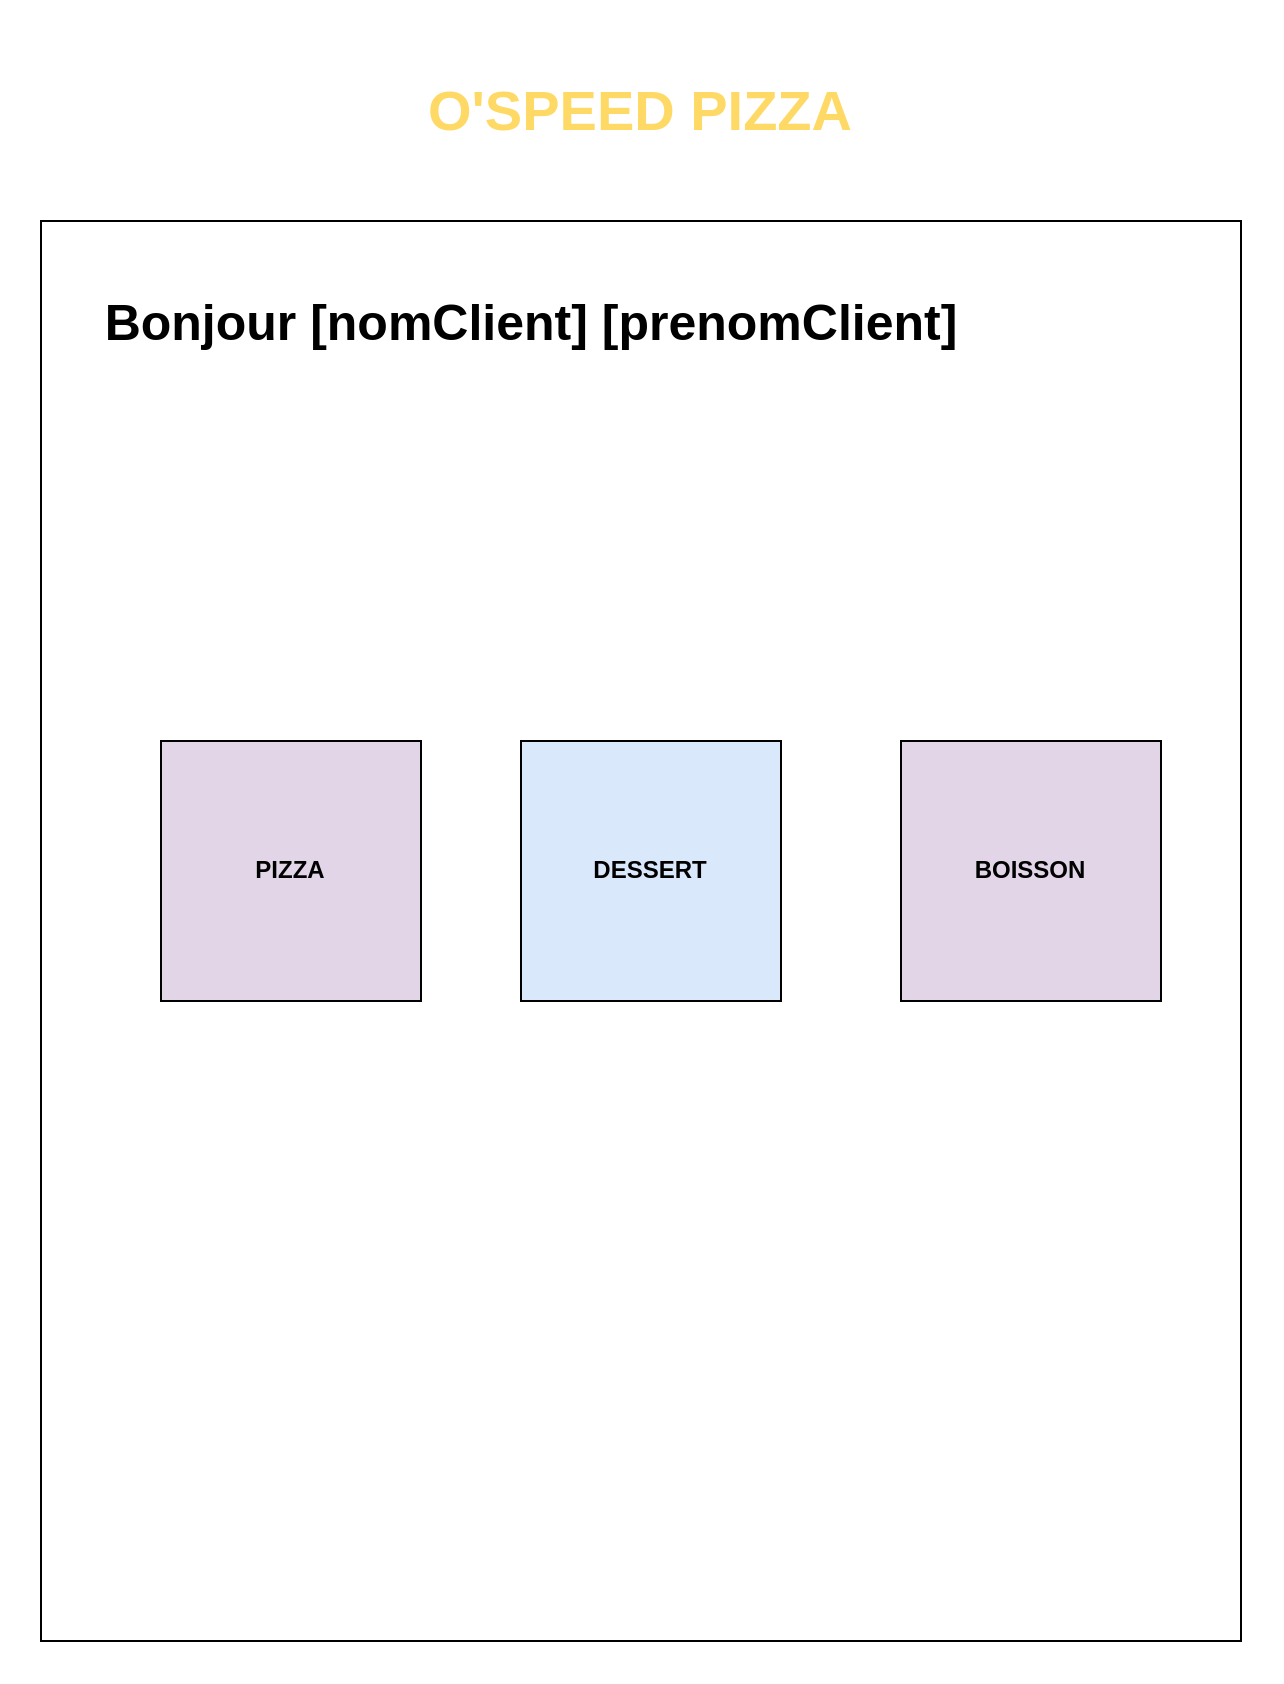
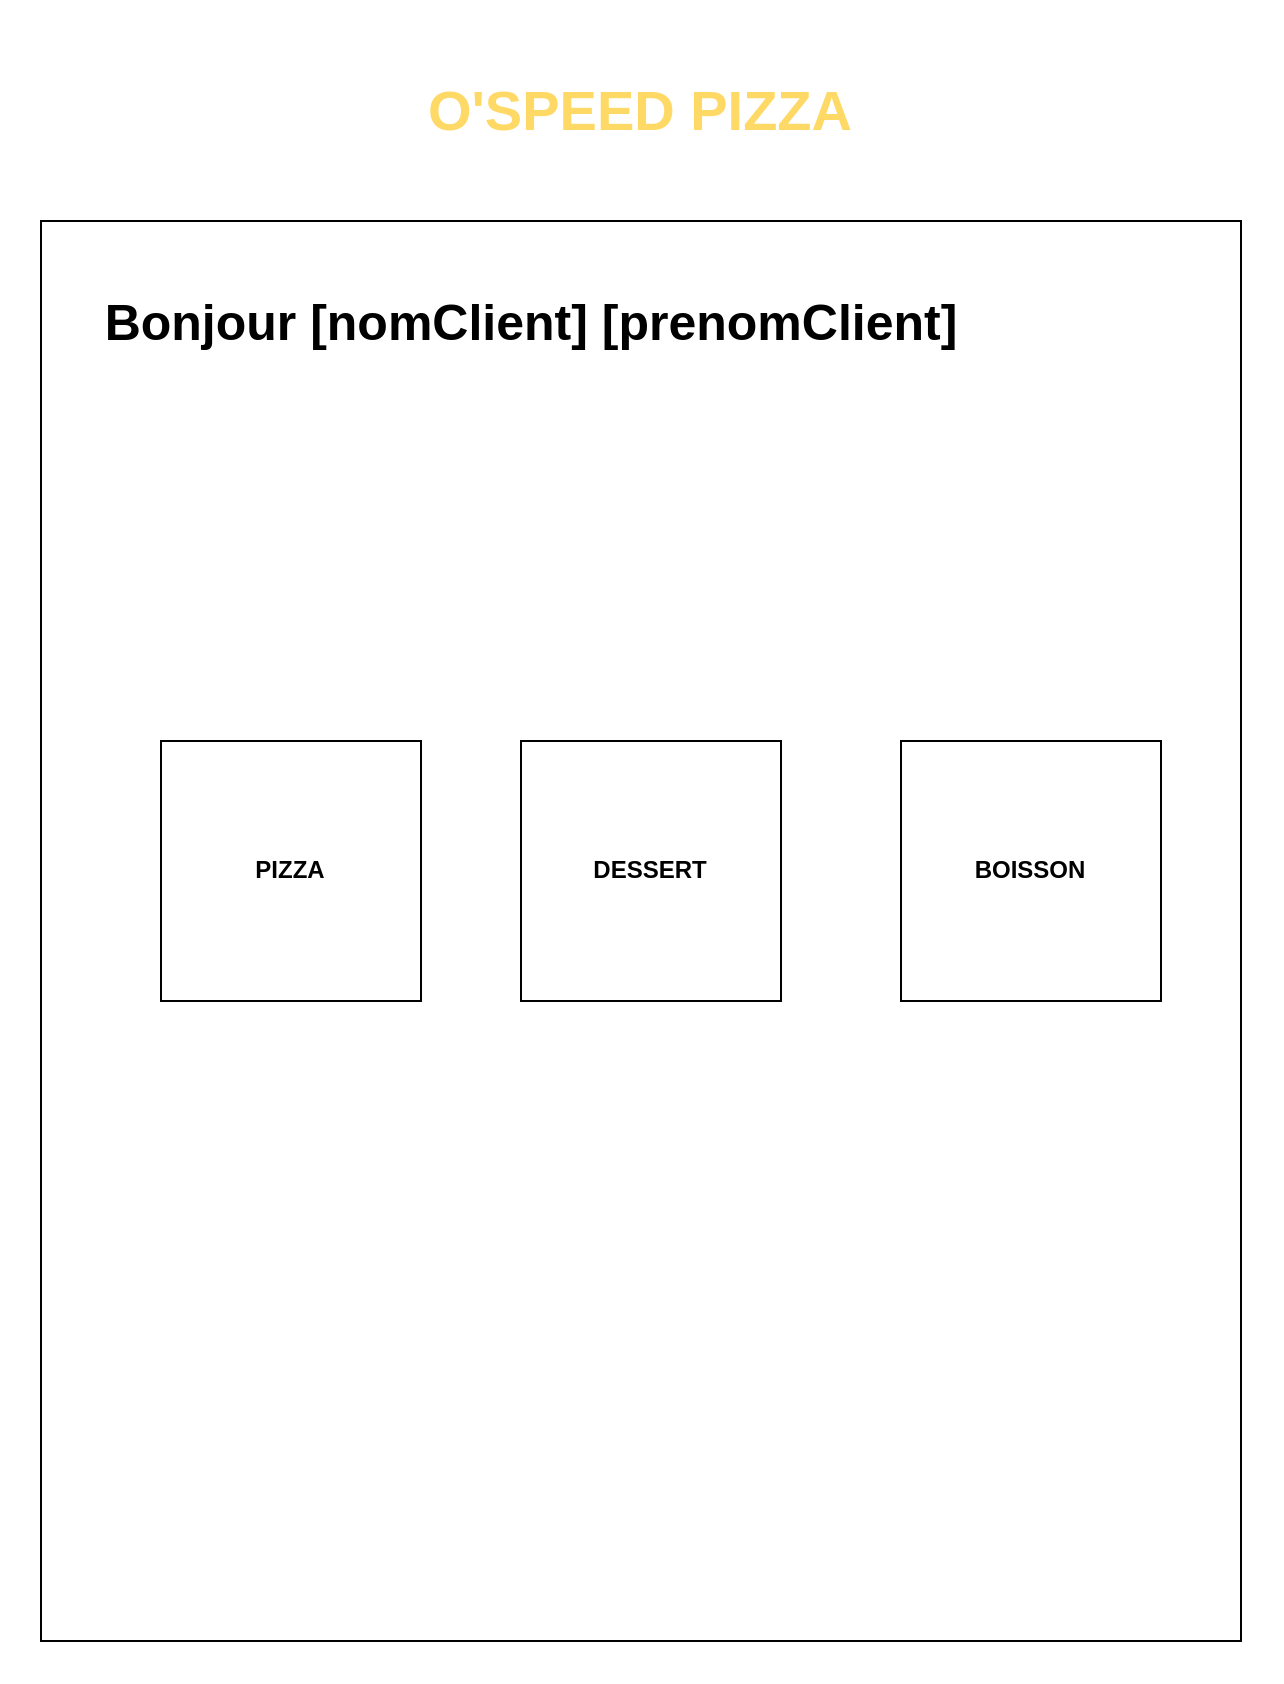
  <mxCell id="0" />
  <mxCell id="1" parent="0" />
  <mxCell id="2" value="" style="rounded=0;whiteSpace=wrap;html=1;" vertex="1" parent="1"><mxGeometry x="20" y="110" width="600" height="710" as="geometry" /></mxCell>
  <mxCell id="3" value="&lt;font color=&quot;#ffd966&quot;&gt;&lt;span style=&quot;font-size: 28px&quot;&gt;&lt;b&gt;O'SPEED PIZZA&lt;/b&gt;&lt;/span&gt;&lt;/font&gt;" style="text;html=1;strokeColor=none;fillColor=none;align=center;verticalAlign=middle;whiteSpace=wrap;rounded=0;" vertex="1" parent="1"><mxGeometry x="180" y="20" width="280" height="70" as="geometry" /></mxCell>
  <mxCell id="4" value="&lt;font style=&quot;font-size: 25px&quot;&gt;&lt;b&gt;Bonjour [nomClient] [prenomClient]&lt;/b&gt;&lt;/font&gt;" style="text;html=1;align=center;verticalAlign=middle;resizable=0;points=[];autosize=1;" vertex="1" parent="1"><mxGeometry x="45" y="150" width="440" height="20" as="geometry" /></mxCell>
- <mxCell id="5" value="&lt;b&gt;PIZZA&lt;/b&gt;" style="whiteSpace=wrap;html=1;aspect=fixed;fillColor=#e1d5e7;" vertex="1" parent="1"><mxGeometry x="80" y="370" width="130" height="130" as="geometry" /></mxCell>
- <mxCell id="6" value="&lt;b&gt;DESSERT&lt;/b&gt;" style="whiteSpace=wrap;html=1;aspect=fixed;fillColor=#dae8fc;" vertex="1" parent="1"><mxGeometry x="260" y="370" width="130" height="130" as="geometry" /></mxCell>
- <mxCell id="7" value="&lt;b&gt;BOISSON&lt;/b&gt;" style="whiteSpace=wrap;html=1;aspect=fixed;fillColor=#e1d5e7;" vertex="1" parent="1"><mxGeometry x="450" y="370" width="130" height="130" as="geometry" /></mxCell>
+ <mxCell id="5" value="&lt;b&gt;PIZZA&lt;/b&gt;" style="whiteSpace=wrap;html=1;aspect=fixed;" vertex="1" parent="1"><mxGeometry x="80" y="370" width="130" height="130" as="geometry" /></mxCell>
+ <mxCell id="6" value="&lt;b&gt;DESSERT&lt;/b&gt;" style="whiteSpace=wrap;html=1;aspect=fixed;" vertex="1" parent="1"><mxGeometry x="260" y="370" width="130" height="130" as="geometry" /></mxCell>
+ <mxCell id="7" value="&lt;b&gt;BOISSON&lt;/b&gt;" style="whiteSpace=wrap;html=1;aspect=fixed;" vertex="1" parent="1"><mxGeometry x="450" y="370" width="130" height="130" as="geometry" /></mxCell>
